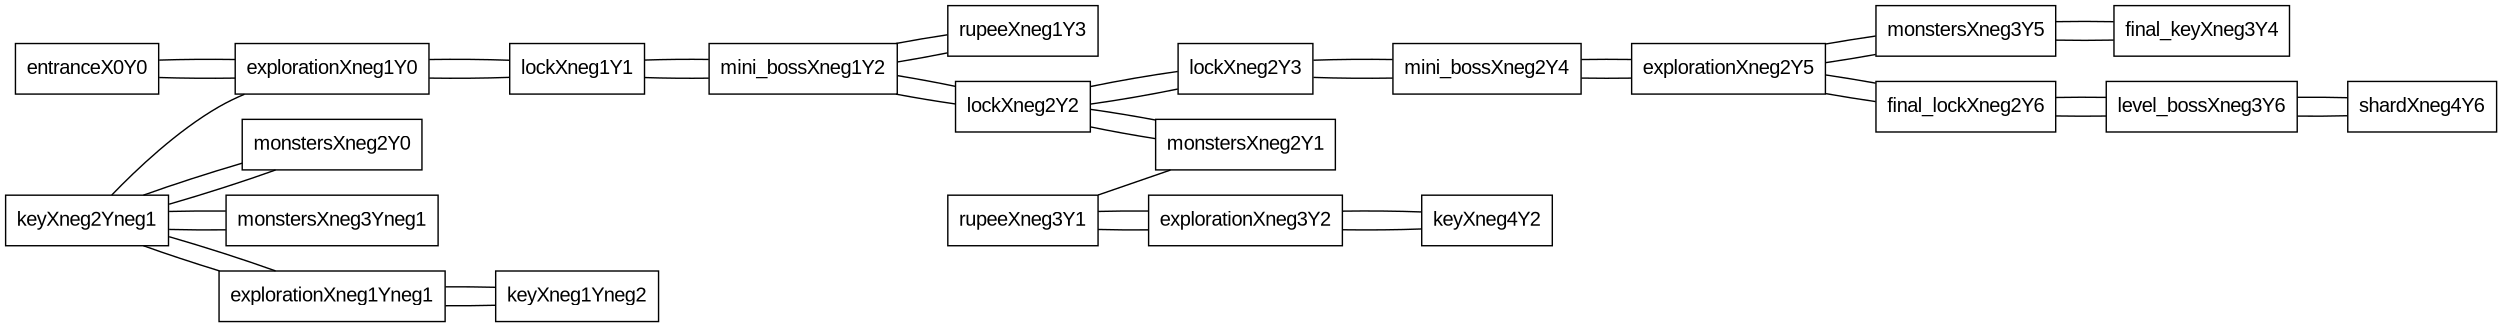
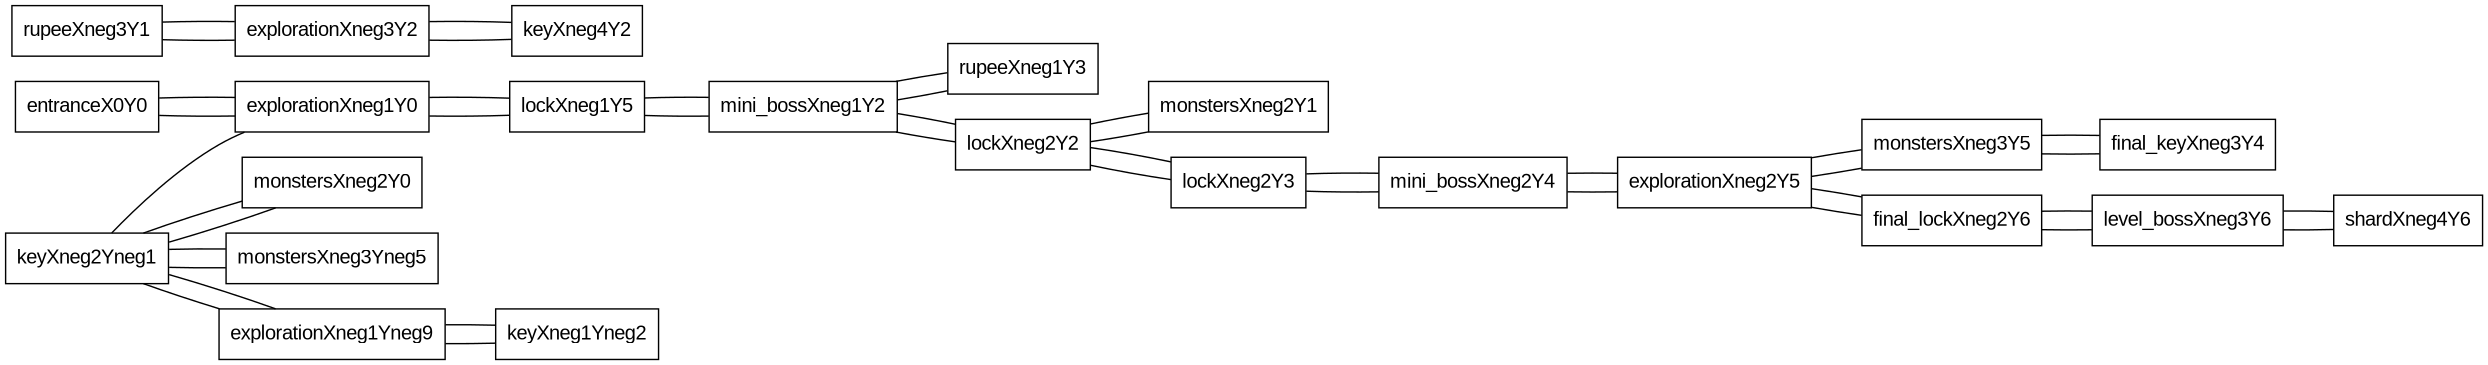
  graph {
    fontname="Liberation Sans"
    rankdir=LR
    node [fontname="Liberation Sans" shape=box]
    edge [fontname="Liberation Sans"]
    entranceX0Y0
    explorationXneg1Y0
-   lockXneg1Y1
+   lockXneg1Y1 [label=lockXneg1Y5]
    mini_bossXneg1Y2
    monstersXneg2Y0
    keyXneg2Yneg1
-   monstersXneg3Yneg1
-   explorationXneg1Yneg1
+   monstersXneg3Yneg1 [label=monstersXneg3Yneg5]
+   explorationXneg1Yneg1 [label=explorationXneg1Yneg9]
    keyXneg1Yneg2
    rupeeXneg1Y3
    lockXneg2Y2
    monstersXneg2Y1
    lockXneg2Y3
    mini_bossXneg2Y4
    rupeeXneg3Y1
    explorationXneg3Y2
    keyXneg4Y2
    explorationXneg2Y5
    monstersXneg3Y5
    final_lockXneg2Y6
    final_keyXneg3Y4
    level_bossXneg3Y6
    shardXneg4Y6
    entranceX0Y0 -- explorationXneg1Y0
    explorationXneg1Y0 -- entranceX0Y0
    explorationXneg1Y0 -- lockXneg1Y1
    lockXneg1Y1 -- explorationXneg1Y0
    lockXneg1Y1 -- mini_bossXneg1Y2
    mini_bossXneg1Y2 -- lockXneg1Y1
    mini_bossXneg1Y2 -- rupeeXneg1Y3
    mini_bossXneg1Y2 -- lockXneg2Y2
    monstersXneg2Y0 -- keyXneg2Yneg1
    keyXneg2Yneg1 -- explorationXneg1Y0
    keyXneg2Yneg1 -- monstersXneg2Y0
    keyXneg2Yneg1 -- monstersXneg3Yneg1
    keyXneg2Yneg1 -- explorationXneg1Yneg1
    monstersXneg3Yneg1 -- keyXneg2Yneg1
    explorationXneg1Yneg1 -- keyXneg2Yneg1
    explorationXneg1Yneg1 -- keyXneg1Yneg2
    keyXneg1Yneg2 -- explorationXneg1Yneg1
    rupeeXneg1Y3 -- mini_bossXneg1Y2
    lockXneg2Y2 -- mini_bossXneg1Y2
    lockXneg2Y2 -- monstersXneg2Y1
    lockXneg2Y2 -- lockXneg2Y3
    monstersXneg2Y1 -- lockXneg2Y2
    lockXneg2Y3 -- lockXneg2Y2
    lockXneg2Y3 -- mini_bossXneg2Y4
    mini_bossXneg2Y4 -- lockXneg2Y3
    mini_bossXneg2Y4 -- explorationXneg2Y5
-   rupeeXneg3Y1 -- monstersXneg2Y1
    rupeeXneg3Y1 -- explorationXneg3Y2
    explorationXneg3Y2 -- rupeeXneg3Y1
    explorationXneg3Y2 -- keyXneg4Y2
    keyXneg4Y2 -- explorationXneg3Y2
    explorationXneg2Y5 -- mini_bossXneg2Y4
    explorationXneg2Y5 -- monstersXneg3Y5
    explorationXneg2Y5 -- final_lockXneg2Y6
    monstersXneg3Y5 -- explorationXneg2Y5
    monstersXneg3Y5 -- final_keyXneg3Y4
    final_lockXneg2Y6 -- explorationXneg2Y5
    final_lockXneg2Y6 -- level_bossXneg3Y6
    final_keyXneg3Y4 -- monstersXneg3Y5
    level_bossXneg3Y6 -- final_lockXneg2Y6
    level_bossXneg3Y6 -- shardXneg4Y6
    shardXneg4Y6 -- level_bossXneg3Y6
  }
